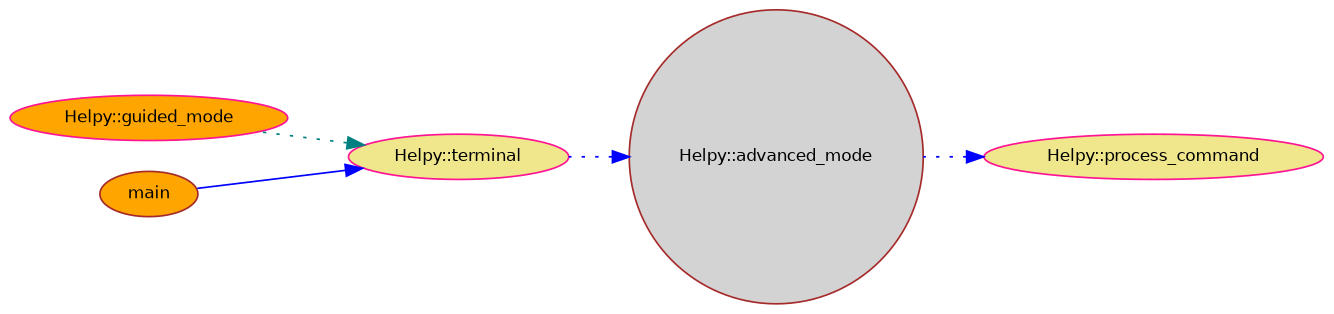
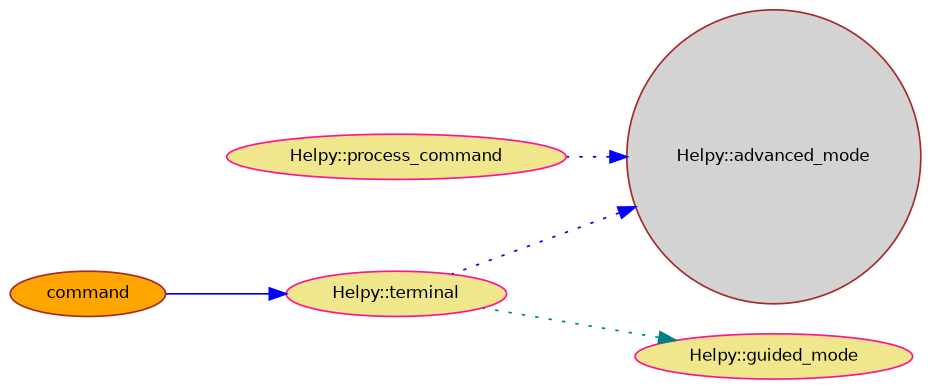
  digraph {
    rankdir=RL
    node [color=deeppink fillcolor=khaki fontname=Helvetica fontsize=10 shape=ellipse style=filled]
    edge [color=blue dir=back fontname=Helvetica fontsize=10 labelfontname=Helvetica labelfontsize=10 style=dotted]
    n1 [fontcolor=black height=0.2 label="Helpy::process_command" width=0.4]
    n2 [color=brown fillcolor=lightgrey height=0.2 label="Helpy::advanced_mode" shape=circle width=0.4]
    n3 [height=0.2 label="Helpy::terminal" width=0.4]
-   n4 [fillcolor=orange height=0.2 label="Helpy::guided_mode" width=0.4]
-   n5 [color=brown fillcolor=orange height=0.2 label=main width=0.4]
-   n1 -> n2
+   n4 [height=0.2 label="Helpy::guided_mode" width=0.4]
+   n5 [color=brown fillcolor=orange height=0.2 label=command width=0.4]
+   n2 -> n1
    n2 -> n3
    n3 -> n5 [style=solid]
-   n3 -> n4 [color=teal]
+   n4 -> n3 [color=teal]
  }
